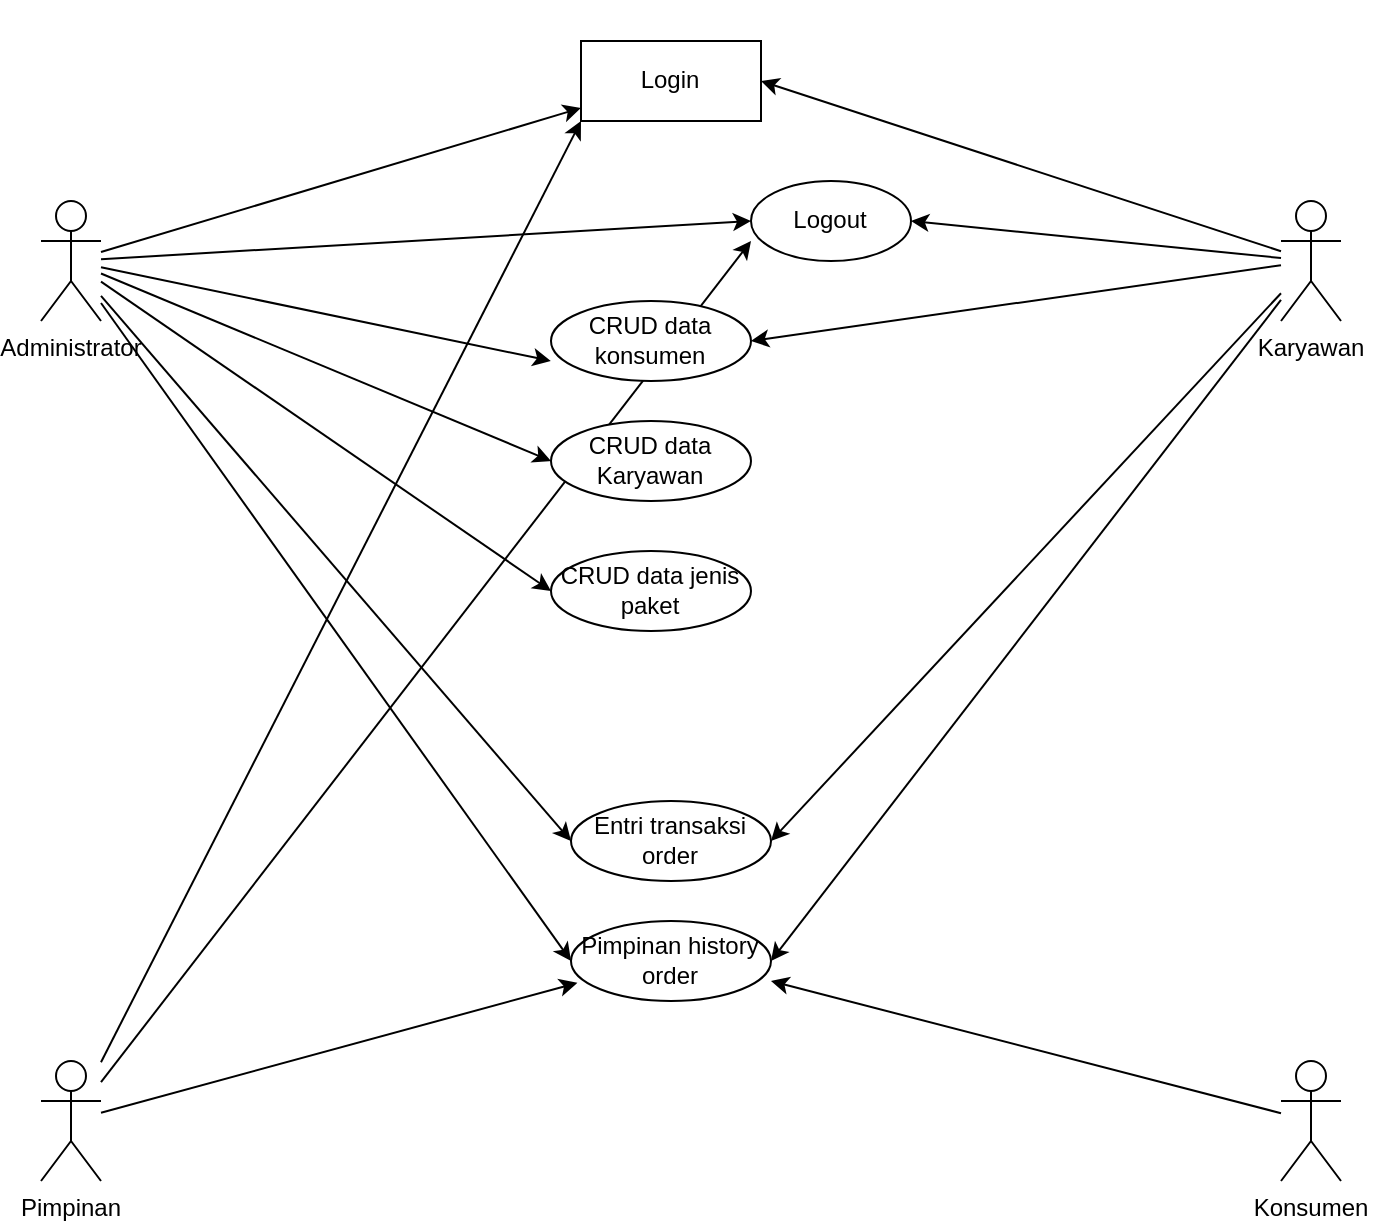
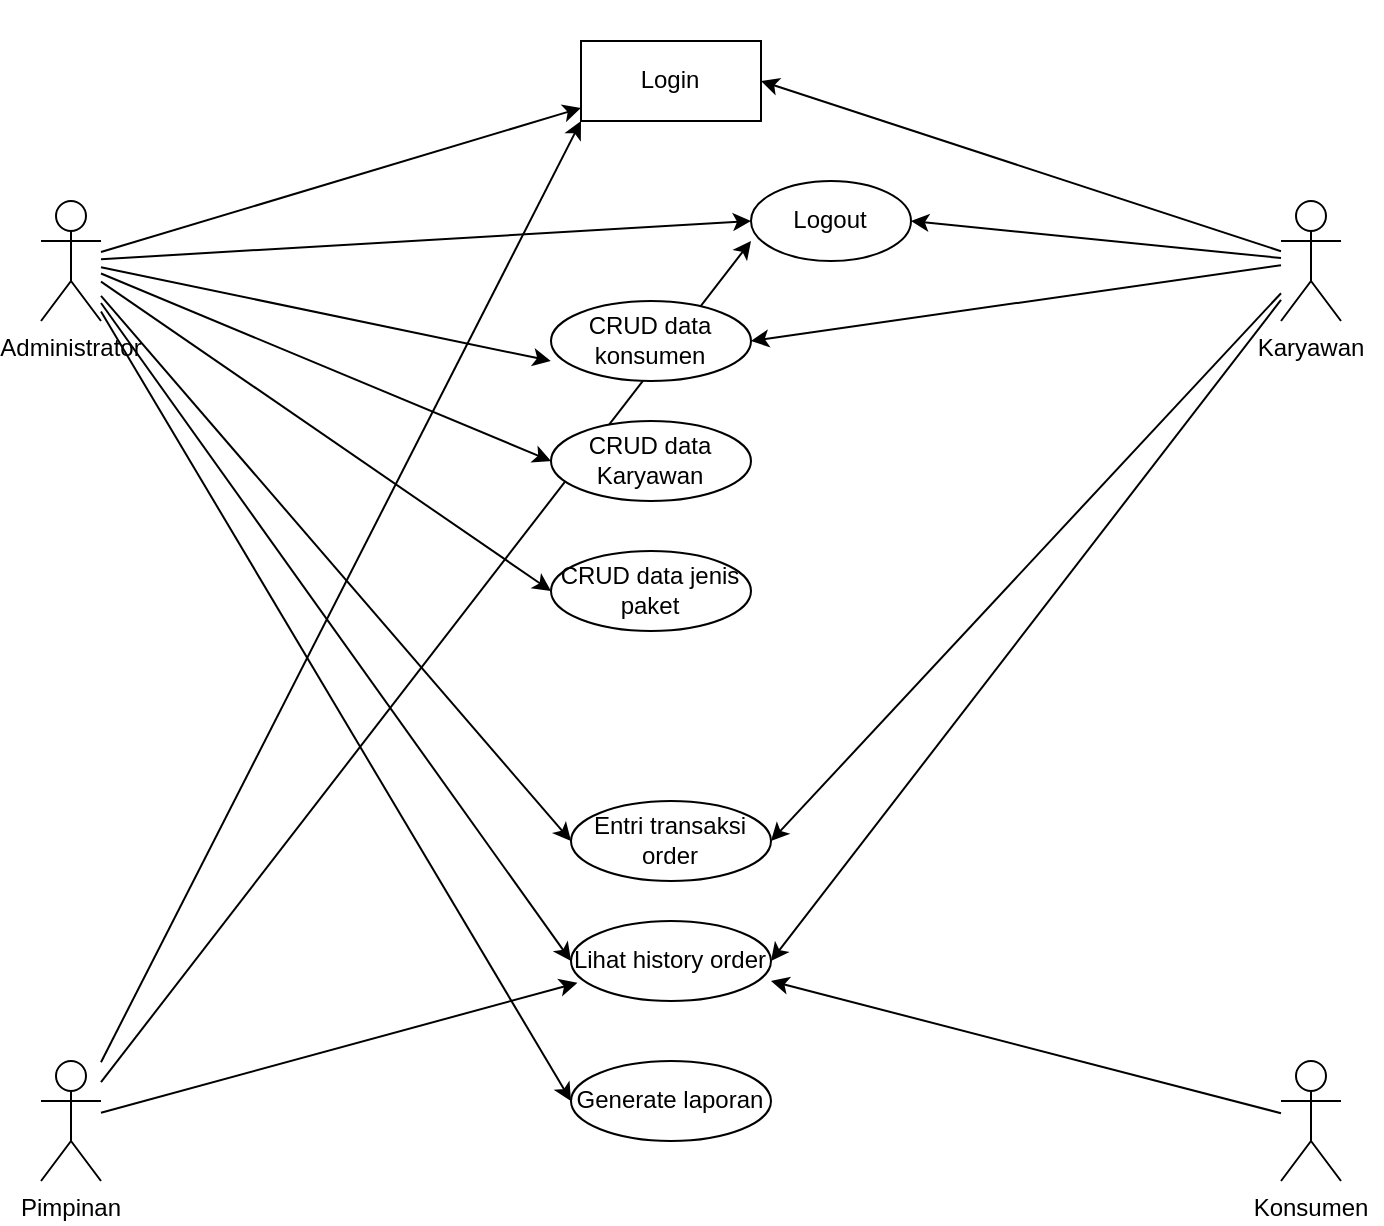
  <mxCell id="0" />
  <mxCell id="1" parent="0" />
  <mxCell id="2" style="rounded=0;orthogonalLoop=1;jettySize=auto;html=1;" parent="1" source="10" target="22" edge="1"><mxGeometry relative="1" as="geometry" /></mxCell>
  <mxCell id="3" style="rounded=0;orthogonalLoop=1;jettySize=auto;html=1;entryX=0;entryY=0.5;entryDx=0;entryDy=0;" parent="1" source="10" target="23" edge="1"><mxGeometry relative="1" as="geometry" /></mxCell>
  <mxCell id="4" style="rounded=0;orthogonalLoop=1;jettySize=auto;html=1;entryX=-0.001;entryY=0.749;entryDx=0;entryDy=0;entryPerimeter=0;" parent="1" source="10" target="24" edge="1"><mxGeometry relative="1" as="geometry" /></mxCell>
+ <mxCell id="5" style="rounded=0;orthogonalLoop=1;jettySize=auto;html=1;entryX=0;entryY=0.5;entryDx=0;entryDy=0;" parent="1" source="10" target="29" edge="1"><mxGeometry relative="1" as="geometry" /></mxCell>
  <mxCell id="6" style="rounded=0;orthogonalLoop=1;jettySize=auto;html=1;entryX=0;entryY=0.5;entryDx=0;entryDy=0;" parent="1" source="10" target="25" edge="1"><mxGeometry relative="1" as="geometry" /></mxCell>
  <mxCell id="7" style="rounded=0;orthogonalLoop=1;jettySize=auto;html=1;entryX=0;entryY=0.5;entryDx=0;entryDy=0;" parent="1" source="10" target="26" edge="1"><mxGeometry relative="1" as="geometry"><mxPoint x="190" y="370" as="targetPoint" /></mxGeometry></mxCell>
  <mxCell id="8" style="rounded=0;orthogonalLoop=1;jettySize=auto;html=1;entryX=0;entryY=0.5;entryDx=0;entryDy=0;" parent="1" source="10" target="27" edge="1"><mxGeometry relative="1" as="geometry" /></mxCell>
  <mxCell id="9" style="rounded=0;orthogonalLoop=1;jettySize=auto;html=1;entryX=0;entryY=0.5;entryDx=0;entryDy=0;" parent="1" source="10" target="28" edge="1"><mxGeometry relative="1" as="geometry" /></mxCell>
  <mxCell id="10" value="Administrator" style="shape=umlActor;verticalLabelPosition=bottom;verticalAlign=top;html=1;outlineConnect=0;" parent="1" vertex="1"><mxGeometry x="20" y="100" width="30" height="60" as="geometry" /></mxCell>
  <mxCell id="11" style="rounded=0;orthogonalLoop=1;jettySize=auto;html=1;entryX=1;entryY=0.5;entryDx=0;entryDy=0;strokeColor=#000000;" parent="1" source="16" target="22" edge="1"><mxGeometry relative="1" as="geometry" /></mxCell>
  <mxCell id="12" style="rounded=0;orthogonalLoop=1;jettySize=auto;html=1;entryX=1;entryY=0.5;entryDx=0;entryDy=0;strokeColor=#000000;" parent="1" source="16" target="23" edge="1"><mxGeometry relative="1" as="geometry" /></mxCell>
  <mxCell id="13" style="rounded=0;orthogonalLoop=1;jettySize=auto;html=1;entryX=1;entryY=0.5;entryDx=0;entryDy=0;strokeColor=#000000;" parent="1" source="16" target="24" edge="1"><mxGeometry relative="1" as="geometry" /></mxCell>
  <mxCell id="14" style="rounded=0;orthogonalLoop=1;jettySize=auto;html=1;entryX=1;entryY=0.5;entryDx=0;entryDy=0;strokeColor=#000000;" parent="1" source="16" target="27" edge="1"><mxGeometry relative="1" as="geometry"><mxPoint x="520" y="490" as="targetPoint" /></mxGeometry></mxCell>
  <mxCell id="15" style="rounded=0;orthogonalLoop=1;jettySize=auto;html=1;entryX=1;entryY=0.5;entryDx=0;entryDy=0;strokeColor=#000000;" parent="1" source="16" target="28" edge="1"><mxGeometry relative="1" as="geometry" /></mxCell>
  <mxCell id="16" value="Karyawan" style="shape=umlActor;verticalLabelPosition=bottom;verticalAlign=top;html=1;outlineConnect=0;" parent="1" vertex="1"><mxGeometry x="640" y="100" width="30" height="60" as="geometry" /></mxCell>
  <mxCell id="17" style="rounded=0;orthogonalLoop=1;jettySize=auto;html=1;entryX=0.032;entryY=0.773;entryDx=0;entryDy=0;entryPerimeter=0;strokeColor=#000000;" parent="1" source="19" target="28" edge="1"><mxGeometry relative="1" as="geometry" /></mxCell>
  <mxCell id="18" style="rounded=0;orthogonalLoop=1;jettySize=auto;html=1;entryX=0;entryY=0.75;entryDx=0;entryDy=0;entryPerimeter=0;strokeColor=#000000;" parent="1" source="19" target="23" edge="1"><mxGeometry relative="1" as="geometry" /></mxCell>
  <mxCell id="19" value="Pimpinan" style="shape=umlActor;verticalLabelPosition=bottom;verticalAlign=top;html=1;outlineConnect=0;" parent="1" vertex="1"><mxGeometry x="20" y="530" width="30" height="60" as="geometry" /></mxCell>
  <mxCell id="20" style="rounded=0;orthogonalLoop=1;jettySize=auto;html=1;entryX=1;entryY=0.75;entryDx=0;entryDy=0;entryPerimeter=0;strokeColor=#000000;" parent="1" source="21" target="28" edge="1"><mxGeometry relative="1" as="geometry" /></mxCell>
  <mxCell id="21" value="Konsumen" style="shape=umlActor;verticalLabelPosition=bottom;verticalAlign=top;html=1;outlineConnect=0;" parent="1" vertex="1"><mxGeometry x="640" y="530" width="30" height="60" as="geometry" /></mxCell>
  <mxCell id="22" value="Login" style="whiteSpace=wrap;html=1;rounded=0;" parent="1" vertex="1"><mxGeometry x="290" y="20" width="90" height="40" as="geometry" /></mxCell>
  <mxCell id="23" value="Logout" style="ellipse;whiteSpace=wrap;html=1;" parent="1" vertex="1"><mxGeometry x="375" y="90" width="80" height="40" as="geometry" /></mxCell>
  <mxCell id="24" value="CRUD data konsumen" style="ellipse;whiteSpace=wrap;html=1;" parent="1" vertex="1"><mxGeometry x="275" y="150" width="100" height="40" as="geometry" /></mxCell>
  <mxCell id="25" value="CRUD data Karyawan" style="ellipse;whiteSpace=wrap;html=1;" parent="1" vertex="1"><mxGeometry x="275" y="210" width="100" height="40" as="geometry" /></mxCell>
  <mxCell id="26" value="CRUD data jenis paket" style="ellipse;whiteSpace=wrap;html=1;" parent="1" vertex="1"><mxGeometry x="275" y="275" width="100" height="40" as="geometry" /></mxCell>
  <mxCell id="27" value="Entri transaksi order" style="ellipse;whiteSpace=wrap;html=1;" parent="1" vertex="1"><mxGeometry x="285" y="400" width="100" height="40" as="geometry" /></mxCell>
- <mxCell id="28" value="Pimpinan history order" style="ellipse;whiteSpace=wrap;html=1;" parent="1" vertex="1"><mxGeometry x="285" y="460" width="100" height="40" as="geometry" /></mxCell>
+ <mxCell id="28" value="Lihat history order" style="ellipse;whiteSpace=wrap;html=1;" parent="1" vertex="1"><mxGeometry x="285" y="460" width="100" height="40" as="geometry" /></mxCell>
+ <mxCell id="29" value="Generate laporan" style="ellipse;whiteSpace=wrap;html=1;" parent="1" vertex="1"><mxGeometry x="285" y="530" width="100" height="40" as="geometry" /></mxCell>
  <mxCell id="30" value="" style="endArrow=classic;html=1;rounded=0;entryX=0;entryY=1;entryDx=0;entryDy=0;" parent="1" source="19" target="22" edge="1"><mxGeometry width="50" height="50" relative="1" as="geometry"><mxPoint x="40" y="520" as="sourcePoint" /><mxPoint x="200" y="400" as="targetPoint" /></mxGeometry></mxCell>
